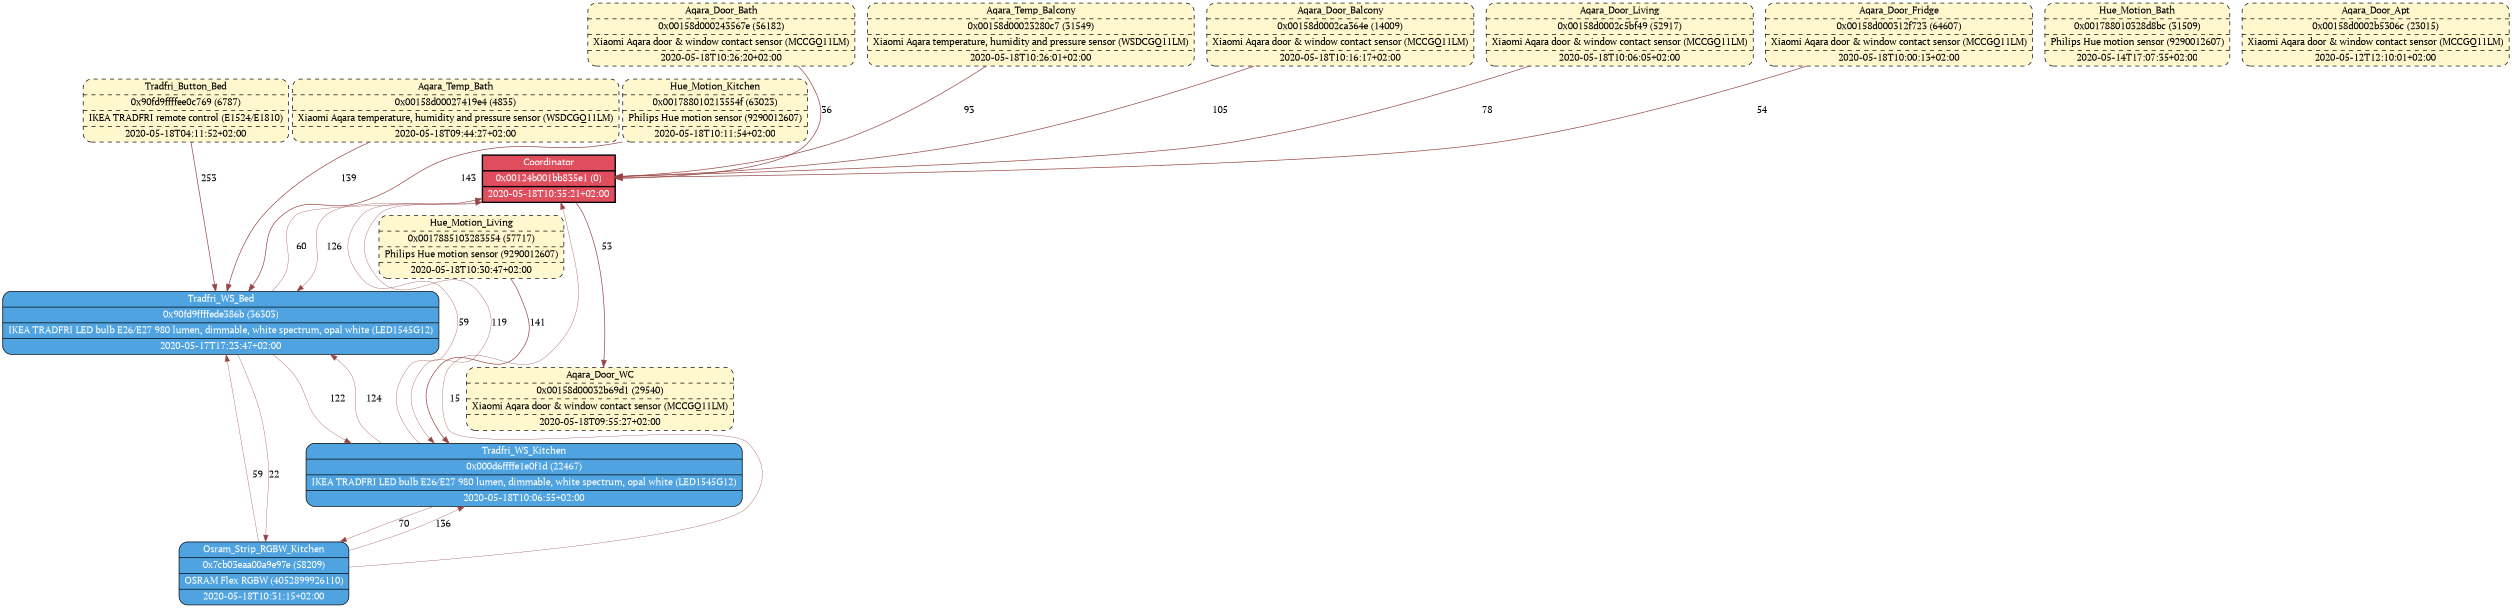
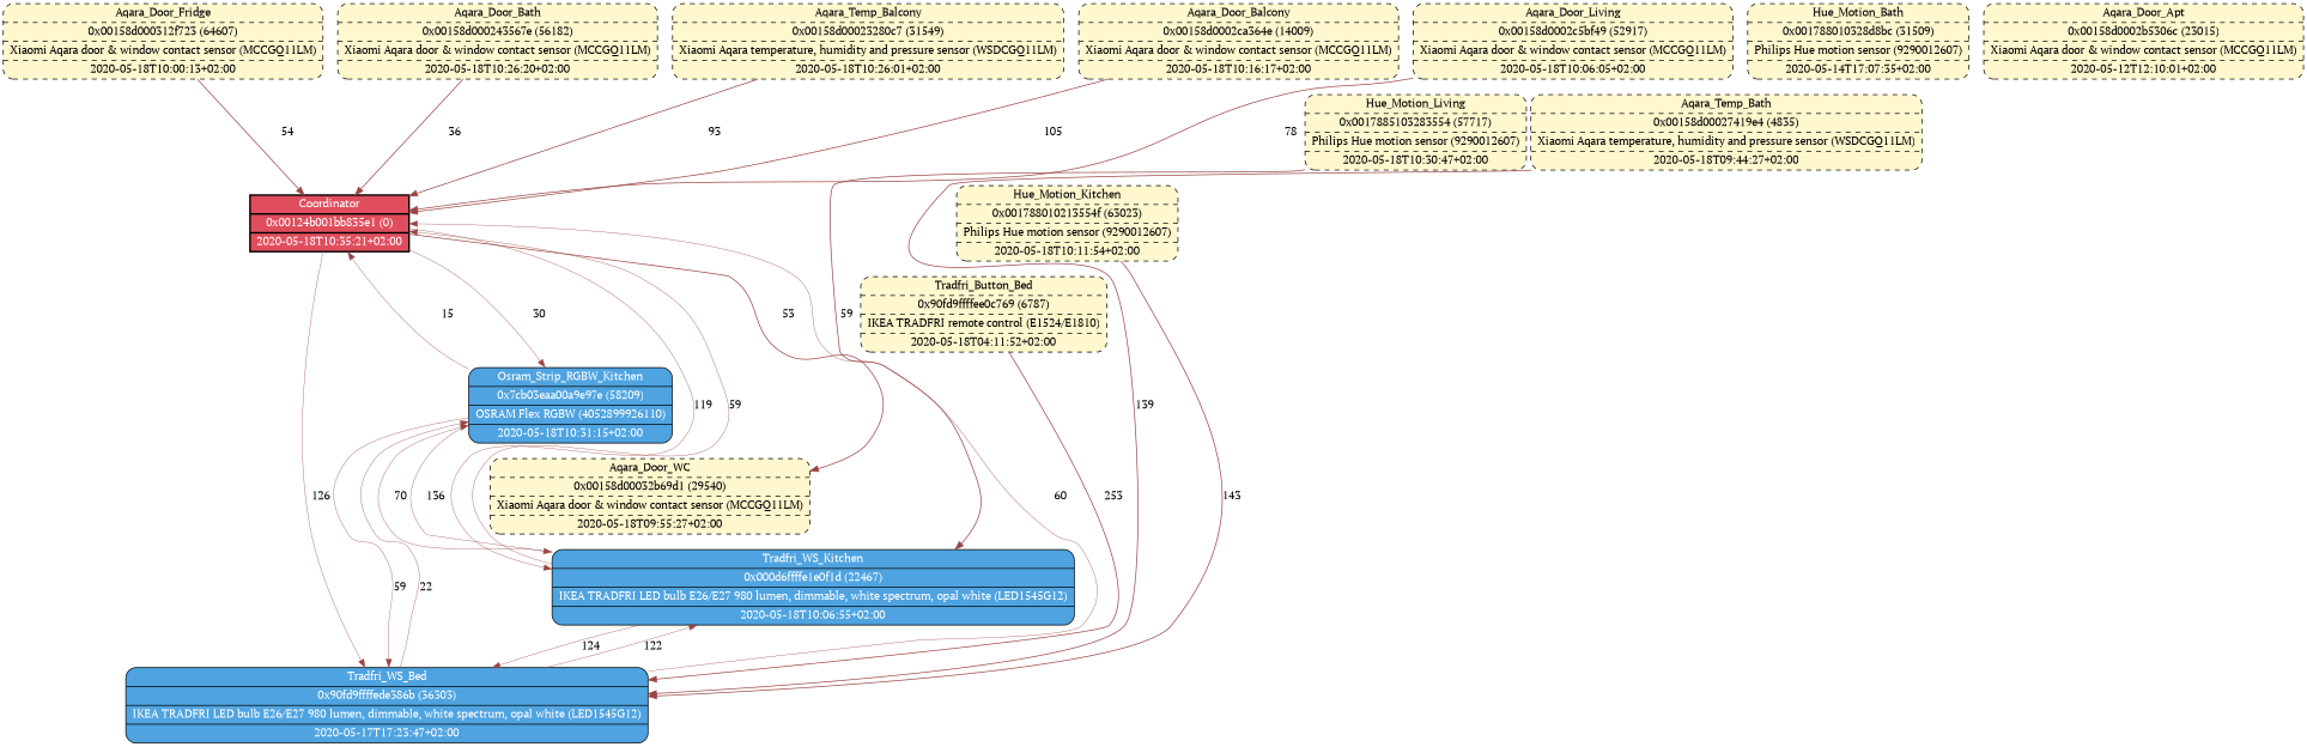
  digraph {
    fontname="PT Serif"
    node [fillcolor="#fff8ce" fontcolor="#000000" fontname="PT Serif" shape=record style="rounded, dashed, filled"]
    edge [color="#994444" fontname="PT Serif" penwidth=0.5 weight=0]
    n1 [fillcolor="#e04e5d" fontcolor="#ffffff" label="{Coordinator|0x00124b001bb835e1 (0)|2020-05-18T10:35:21+02:00}" style="bold, filled"]
    n2 [fillcolor="#4ea3e0" fontcolor="#ffffff" label="{Osram_Strip_RGBW_Kitchen|0x7cb03eaa00a9e97e (58209)|OSRAM Flex RGBW (4052899926110)|2020-05-18T10:31:15+02:00}" style="rounded, filled"]
    n3 [fillcolor="#4ea3e0" fontcolor="#ffffff" label="{Tradfri_WS_Bed|0x90fd9ffffede386b (36303)|IKEA TRADFRI LED bulb E26/E27 980 lumen, dimmable, white spectrum, opal white (LED1545G12)|2020-05-17T17:23:47+02:00}" style="rounded, filled"]
    n4 [fillcolor="#4ea3e0" fontcolor="#ffffff" label="{Tradfri_WS_Kitchen|0x000d6ffffe1e0f1d (22467)|IKEA TRADFRI LED bulb E26/E27 980 lumen, dimmable, white spectrum, opal white (LED1545G12)|2020-05-18T10:06:55+02:00}" style="rounded, filled"]
    n5 [label="{Aqara_Door_WC|0x00158d00032b69d1 (29540)|Xiaomi Aqara door & window contact sensor (MCCGQ11LM)|2020-05-18T09:55:27+02:00}"]
    n6 [label="{Hue_Motion_Bath|0x001788010328d8bc (31509)|Philips Hue motion sensor (9290012607)|2020-05-14T17:07:35+02:00}"]
    n7 [label="{Hue_Motion_Living|0x0017885103283554 (57717)|Philips Hue motion sensor (9290012607)|2020-05-18T10:30:47+02:00}"]
    n8 [label="{Tradfri_Button_Bed|0x90fd9ffffee0c769 (6787)|IKEA TRADFRI remote control (E1524/E1810)|2020-05-18T04:11:52+02:00}"]
    n9 [label="{Aqara_Door_Balcony|0x00158d0002ca364e (14009)|Xiaomi Aqara door & window contact sensor (MCCGQ11LM)|2020-05-18T10:16:17+02:00}"]
    n10 [label="{Aqara_Door_Living|0x00158d0002c5bf49 (52917)|Xiaomi Aqara door & window contact sensor (MCCGQ11LM)|2020-05-18T10:06:05+02:00}"]
    n11 [label="{Aqara_Door_Fridge|0x00158d000312f723 (64607)|Xiaomi Aqara door & window contact sensor (MCCGQ11LM)|2020-05-18T10:00:13+02:00}"]
    n12 [label="{Aqara_Door_Apt|0x00158d0002b5306c (23015)|Xiaomi Aqara door & window contact sensor (MCCGQ11LM)|2020-05-12T12:10:01+02:00}"]
    n13 [label="{Aqara_Door_Bath|0x00158d000243567e (56182)|Xiaomi Aqara door & window contact sensor (MCCGQ11LM)|2020-05-18T10:26:20+02:00}"]
    n14 [label="{Aqara_Temp_Bath|0x00158d00027419e4 (4835)|Xiaomi Aqara temperature, humidity and pressure sensor (WSDCGQ11LM)|2020-05-18T09:44:27+02:00}"]
    n15 [label="{Aqara_Temp_Balcony|0x00158d00023280c7 (31549)|Xiaomi Aqara temperature, humidity and pressure sensor (WSDCGQ11LM)|2020-05-18T10:26:01+02:00}"]
    n16 [label="{Hue_Motion_Kitchen|0x001788010213554f (63023)|Philips Hue motion sensor (9290012607)|2020-05-18T10:11:54+02:00}"]
+   n1 -> n2 [label=30]
    n1 -> n3 [label=126]
    n1 -> n4 [label=119]
    n1 -> n5 [label=53 penwidth=1]
    n2 -> n1 [label=15]
    n2 -> n3 [label=59]
    n2 -> n4 [label=136]
    n3 -> n1 [label=60]
    n3 -> n2 [label=22]
    n3 -> n4 [label=122]
    n4 -> n1 [label=59]
    n4 -> n2 [label=70]
    n4 -> n3 [label=124]
-   n7 -> n4 [label=141 penwidth=1]
+   n7 -> n4 [label=59 penwidth=1]
    n8 -> n3 [label=253 penwidth=1]
    n9 -> n1 [label=105 penwidth=1]
    n10 -> n1 [label=78 penwidth=1]
    n11 -> n1 [label=54 penwidth=1]
    n13 -> n1 [label=36 penwidth=1]
    n14 -> n3 [label=139 penwidth=1]
    n15 -> n1 [label=93 penwidth=1]
    n16 -> n3 [label=143 penwidth=1]
  }
